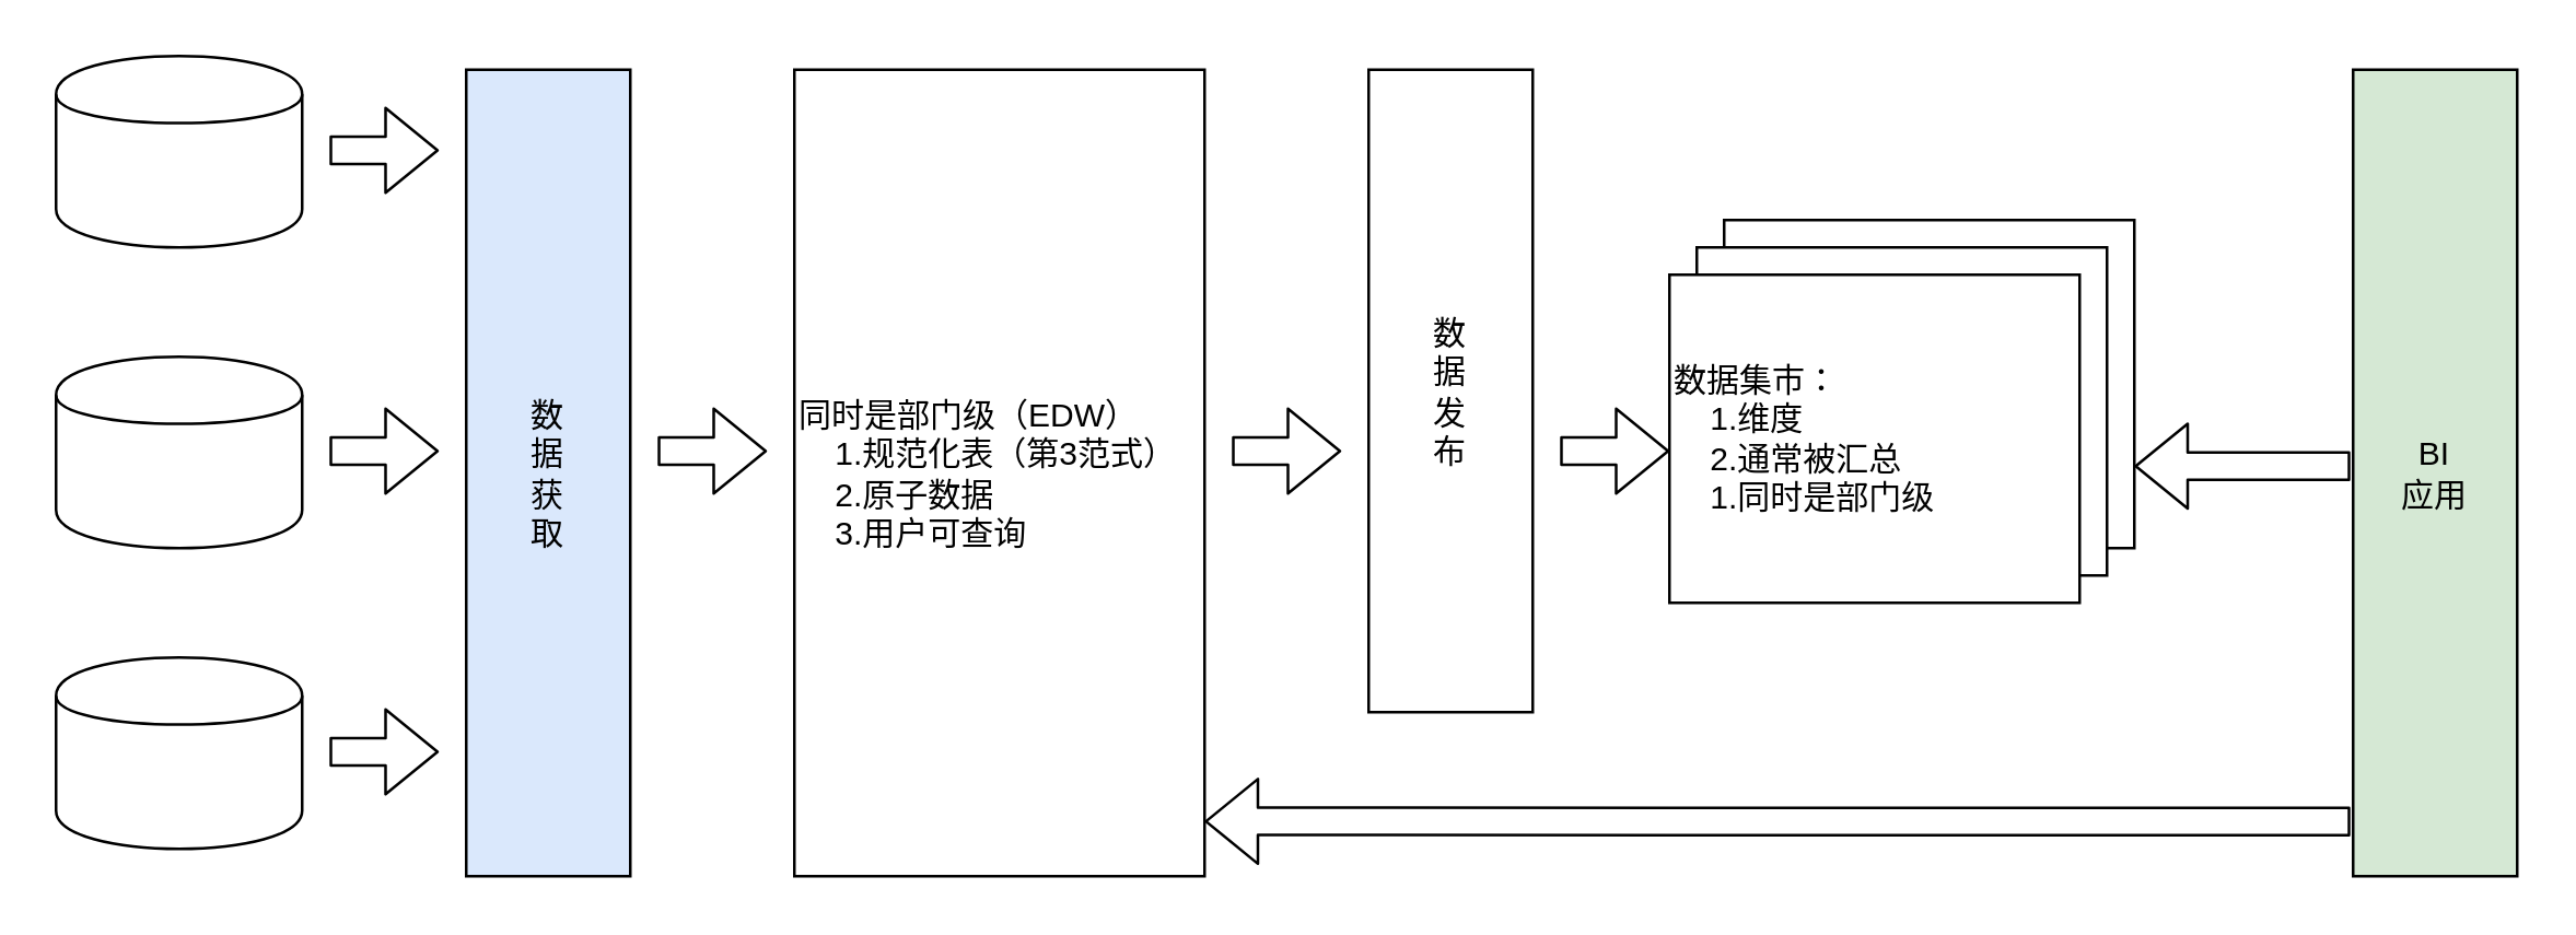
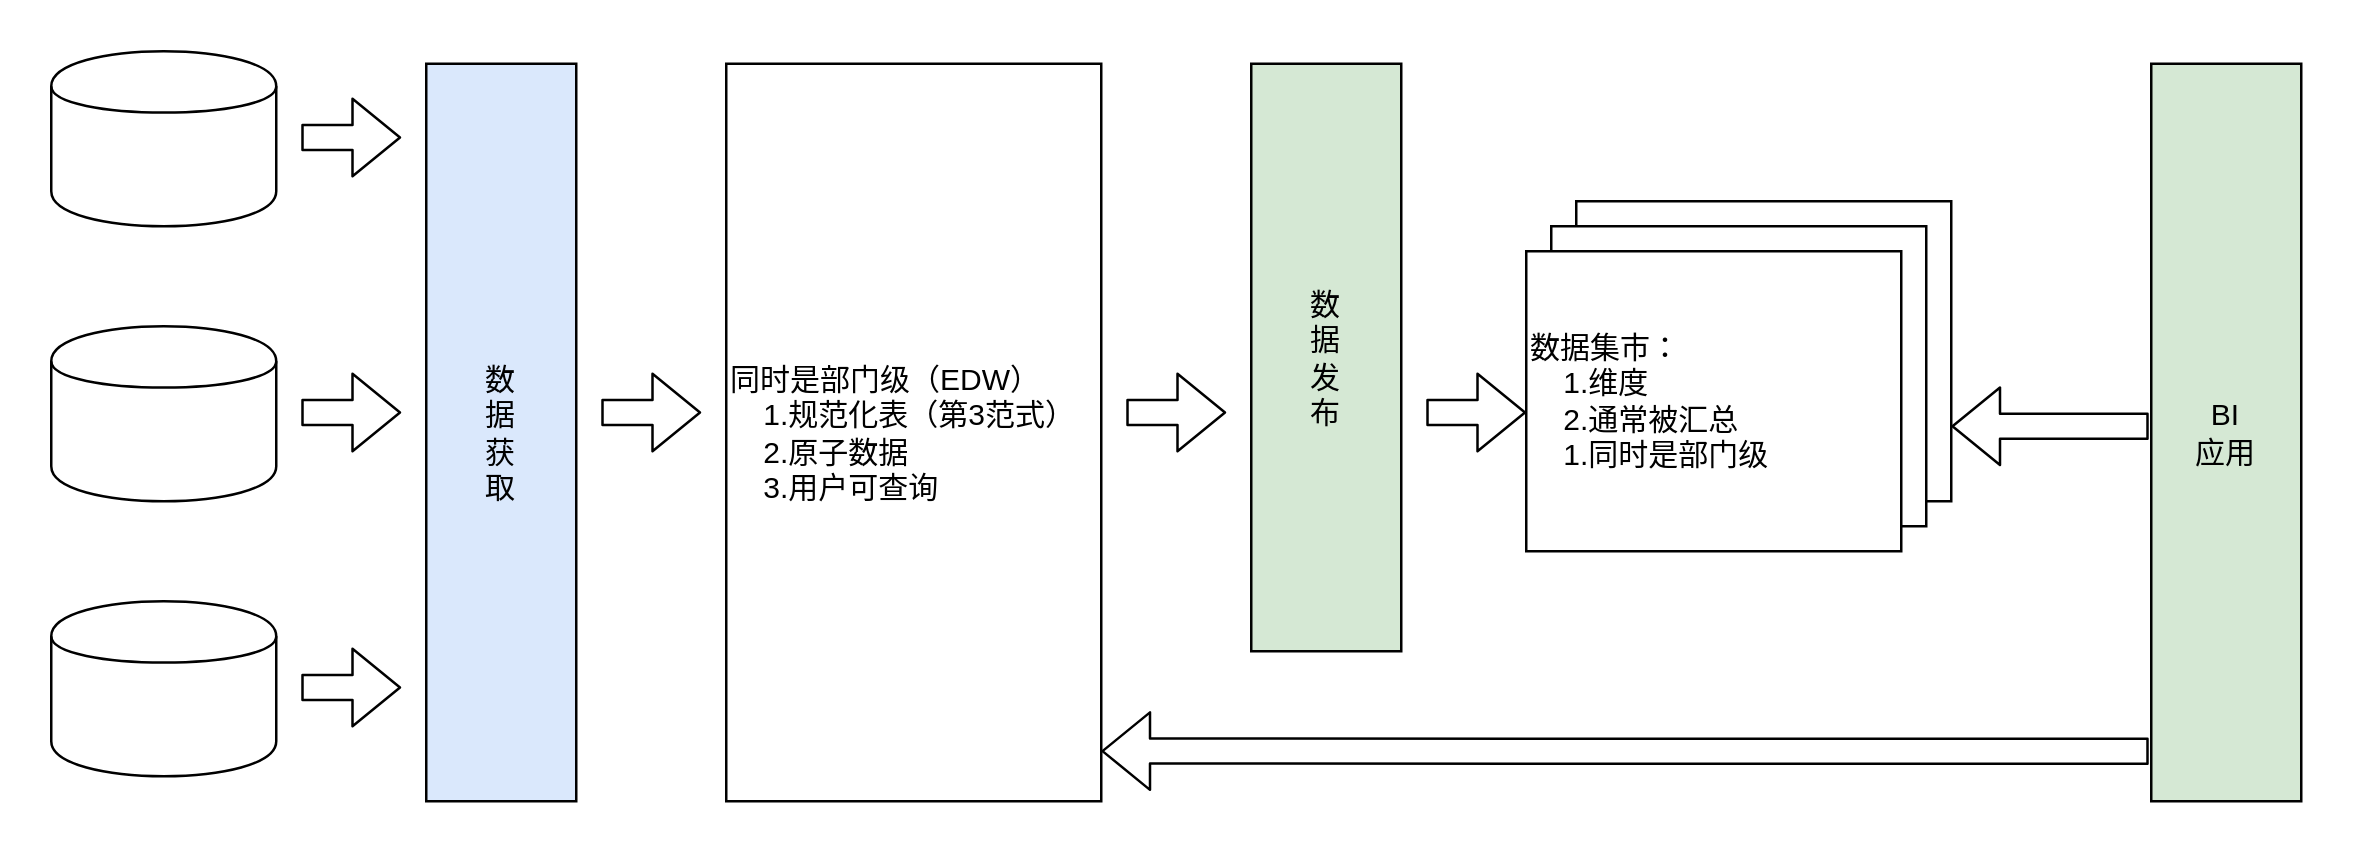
  <mxCell id="0" />
  <mxCell id="1" parent="0" />
  <mxCell id="2" value="" style="rounded=0;whiteSpace=wrap;html=1;align=left;" vertex="1" parent="1"><mxGeometry x="630" y="80" width="150" height="120" as="geometry" /></mxCell>
  <mxCell id="3" value="" style="rounded=0;whiteSpace=wrap;html=1;align=left;" vertex="1" parent="1"><mxGeometry x="620" y="90" width="150" height="120" as="geometry" /></mxCell>
  <mxCell id="4" value="" style="shape=cylinder;whiteSpace=wrap;html=1;boundedLbl=1;backgroundOutline=1;" vertex="1" parent="1"><mxGeometry x="20" y="20" width="90" height="70" as="geometry" /></mxCell>
  <mxCell id="5" value="" style="shape=cylinder;whiteSpace=wrap;html=1;boundedLbl=1;backgroundOutline=1;" vertex="1" parent="1"><mxGeometry x="20" y="130" width="90" height="70" as="geometry" /></mxCell>
  <mxCell id="6" value="" style="shape=cylinder;whiteSpace=wrap;html=1;boundedLbl=1;backgroundOutline=1;" vertex="1" parent="1"><mxGeometry x="20" y="240" width="90" height="70" as="geometry" /></mxCell>
  <mxCell id="7" value="数&lt;br&gt;据&lt;br&gt;获&lt;br&gt;取" style="rounded=0;whiteSpace=wrap;html=1;fillColor=#dae8fc;" vertex="1" parent="1"><mxGeometry x="170" y="25" width="60" height="295" as="geometry" /></mxCell>
  <mxCell id="8" value="" style="shape=flexArrow;endArrow=classic;html=1;" edge="1" parent="1"><mxGeometry width="50" height="50" relative="1" as="geometry"><mxPoint x="120" y="54.5" as="sourcePoint" /><mxPoint x="160" y="54.5" as="targetPoint" /></mxGeometry></mxCell>
  <mxCell id="9" value="" style="shape=flexArrow;endArrow=classic;html=1;" edge="1" parent="1"><mxGeometry width="50" height="50" relative="1" as="geometry"><mxPoint x="120" y="164.5" as="sourcePoint" /><mxPoint x="160" y="164.5" as="targetPoint" /></mxGeometry></mxCell>
  <mxCell id="10" value="" style="shape=flexArrow;endArrow=classic;html=1;" edge="1" parent="1"><mxGeometry width="50" height="50" relative="1" as="geometry"><mxPoint x="120" y="274.5" as="sourcePoint" /><mxPoint x="160" y="274.5" as="targetPoint" /></mxGeometry></mxCell>
  <mxCell id="11" value="同时是部门级（EDW）&lt;br&gt;&amp;nbsp; &amp;nbsp; 1.规范化表（第3范式）&lt;br&gt;&amp;nbsp; &amp;nbsp; 2.原子数据&lt;br&gt;&amp;nbsp; &amp;nbsp; 3.用户可查询" style="rounded=0;whiteSpace=wrap;html=1;align=left;" vertex="1" parent="1"><mxGeometry x="290" y="25" width="150" height="295" as="geometry" /></mxCell>
- <mxCell id="12" value="数&lt;br&gt;据&lt;br&gt;发&lt;br&gt;布" style="rounded=0;whiteSpace=wrap;html=1;" vertex="1" parent="1"><mxGeometry x="500" y="25" width="60" height="235" as="geometry" /></mxCell>
+ <mxCell id="12" value="数&lt;br&gt;据&lt;br&gt;发&lt;br&gt;布" style="rounded=0;whiteSpace=wrap;html=1;fillColor=#d5e8d4;" vertex="1" parent="1"><mxGeometry x="500" y="25" width="60" height="235" as="geometry" /></mxCell>
  <mxCell id="13" value="数据集市：&lt;br&gt;&amp;nbsp; &amp;nbsp; 1.维度&lt;br&gt;&amp;nbsp; &amp;nbsp; 2.通常被汇总&lt;br&gt;&amp;nbsp; &amp;nbsp; 1.同时是部门级" style="rounded=0;whiteSpace=wrap;html=1;align=left;" vertex="1" parent="1"><mxGeometry x="610" y="100" width="150" height="120" as="geometry" /></mxCell>
  <mxCell id="14" value="BI&lt;br&gt;应用" style="rounded=0;whiteSpace=wrap;html=1;fillColor=#d5e8d4;" vertex="1" parent="1"><mxGeometry x="860" y="25" width="60" height="295" as="geometry" /></mxCell>
  <mxCell id="15" value="" style="shape=flexArrow;endArrow=classic;html=1;" edge="1" parent="1"><mxGeometry width="50" height="50" relative="1" as="geometry"><mxPoint x="240" y="164.5" as="sourcePoint" /><mxPoint x="280" y="164.5" as="targetPoint" /></mxGeometry></mxCell>
  <mxCell id="16" value="" style="shape=flexArrow;endArrow=classic;html=1;" edge="1" parent="1"><mxGeometry width="50" height="50" relative="1" as="geometry"><mxPoint x="450" y="164.5" as="sourcePoint" /><mxPoint x="490" y="164.5" as="targetPoint" /></mxGeometry></mxCell>
  <mxCell id="17" value="" style="shape=flexArrow;endArrow=classic;html=1;" edge="1" parent="1"><mxGeometry width="50" height="50" relative="1" as="geometry"><mxPoint x="570" y="164.5" as="sourcePoint" /><mxPoint x="610" y="164.5" as="targetPoint" /></mxGeometry></mxCell>
  <mxCell id="18" value="" style="shape=flexArrow;endArrow=classic;html=1;entryX=1;entryY=0.75;entryDx=0;entryDy=0;" edge="1" parent="1" target="2"><mxGeometry width="50" height="50" relative="1" as="geometry"><mxPoint x="859" y="170" as="sourcePoint" /><mxPoint x="860" y="225.5" as="targetPoint" /></mxGeometry></mxCell>
  <mxCell id="19" value="" style="shape=flexArrow;endArrow=classic;html=1;entryX=1;entryY=0.932;entryDx=0;entryDy=0;entryPerimeter=0;" edge="1" parent="1" target="11"><mxGeometry width="50" height="50" relative="1" as="geometry"><mxPoint x="859" y="300" as="sourcePoint" /><mxPoint x="780" y="300" as="targetPoint" /></mxGeometry></mxCell>
